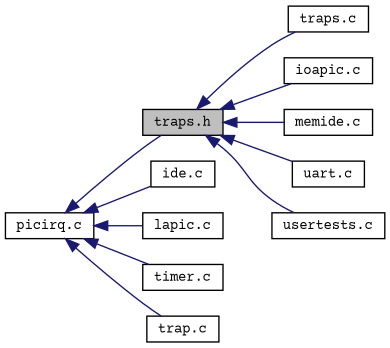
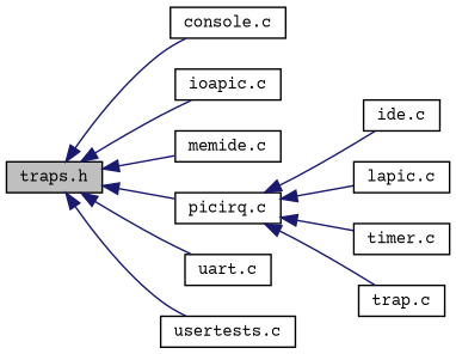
  digraph {
    fontname="Courier Prime"
    rankdir=LR
    node [color=black fillcolor=white fontname="Courier Prime" fontsize=10 shape=record style=filled]
    edge [color=midnightblue dir=back fontname="Courier Prime" fontsize=10 labelfontname=Helvetica labelfontsize=10 style=solid]
    n1 [fillcolor=grey75 fontcolor=black height=0.2 label="traps.h" width=0.4]
-   n2 [height=0.2 label="traps.c" width=0.4]
+   n2 [height=0.2 label="console.c" width=0.4]
    n3 [height=0.2 label="ioapic.c" width=0.4]
    n4 [height=0.2 label="memide.c" width=0.4]
    n5 [height=0.2 label="picirq.c" width=0.4]
    n6 [height=0.2 label="uart.c" width=0.4]
    n7 [height=0.2 label="usertests.c" width=0.4]
    n8 [height=0.2 label="ide.c" width=0.4]
    n9 [height=0.2 label="lapic.c" width=0.4]
    n10 [height=0.2 label="timer.c" width=0.4]
    n11 [height=0.2 label="trap.c" width=0.4]
    n1 -> n2
    n1 -> n3
    n1 -> n4
-   n5 -> n1
+   n1 -> n5
    n1 -> n6
    n1 -> n7
    n5 -> n8
    n5 -> n9
    n5 -> n10
    n5 -> n11
  }
